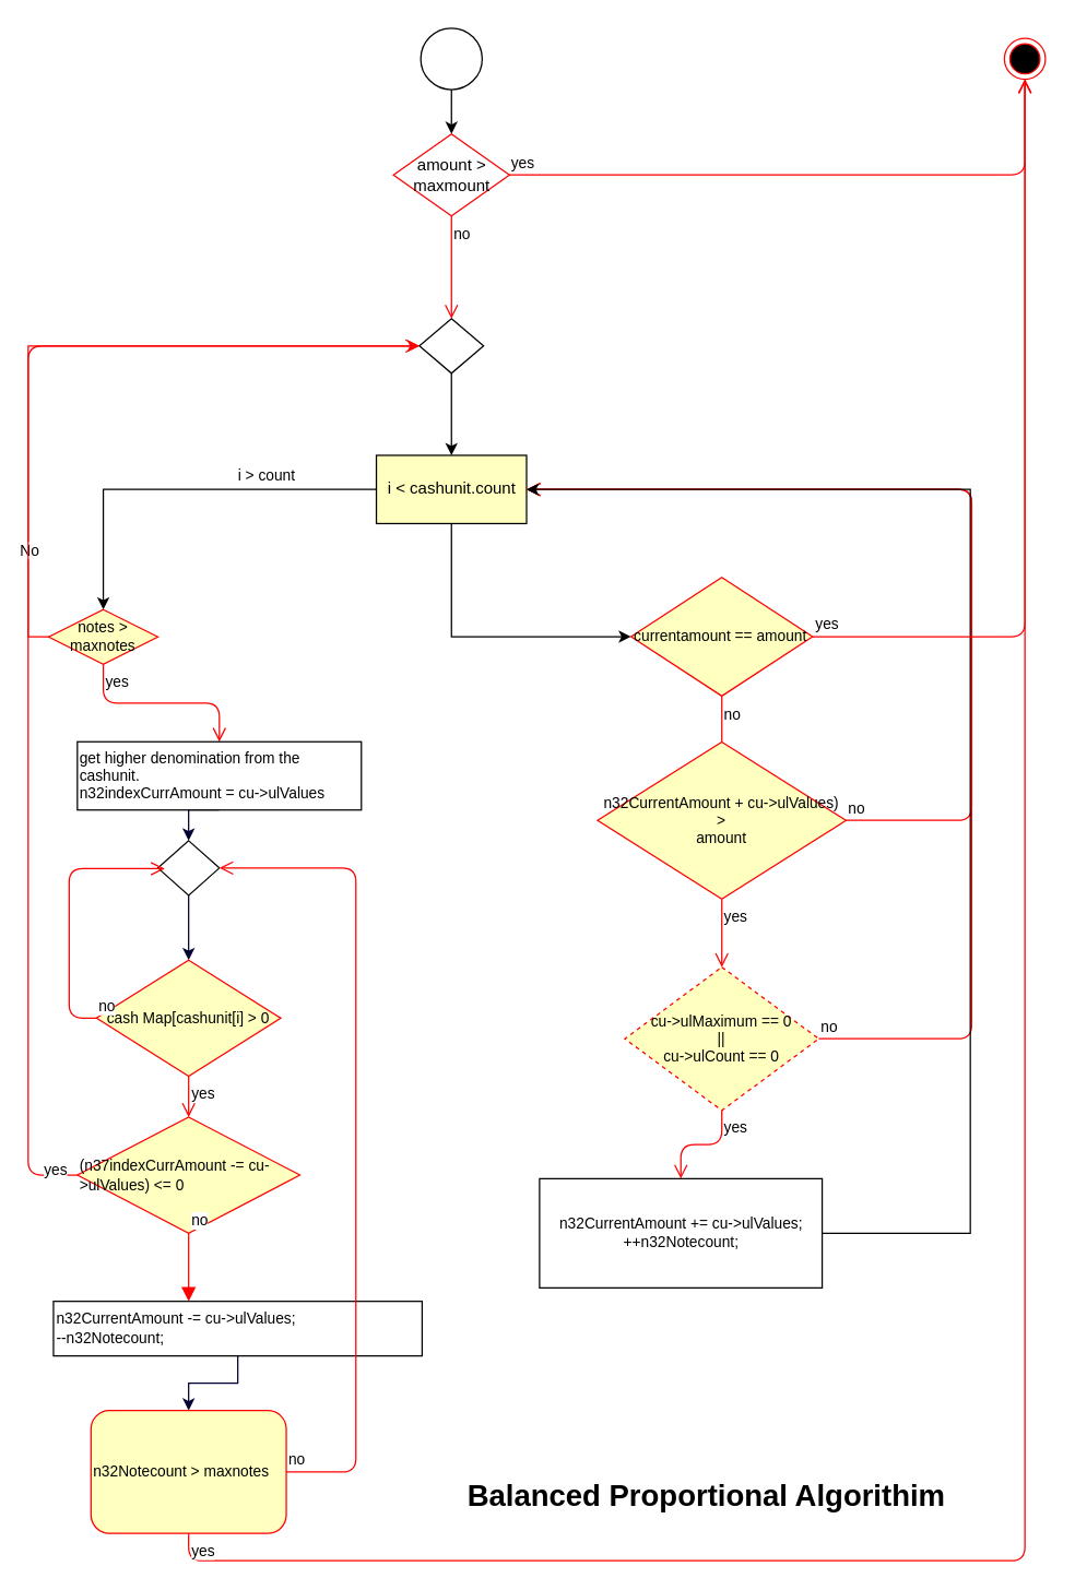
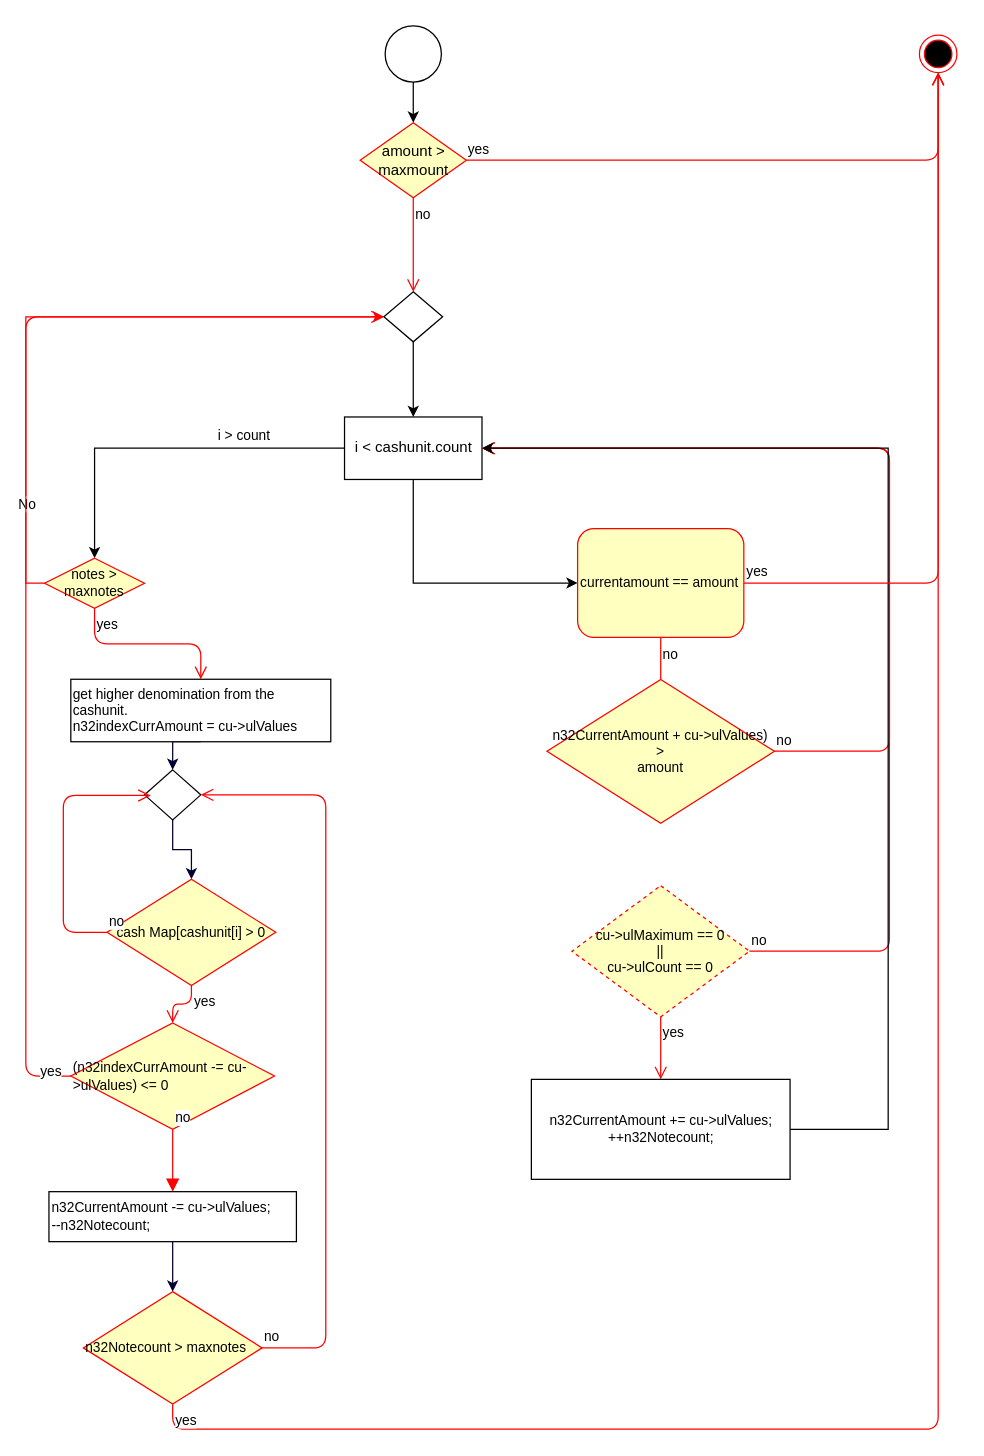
  <mxCell id="0" />
  <mxCell id="1" parent="0" />
  <mxCell id="2" style="edgeStyle=orthogonalEdgeStyle;rounded=0;orthogonalLoop=1;jettySize=auto;html=1;entryX=0.5;entryY=0;entryDx=0;entryDy=0;" edge="1" parent="1" source="3" target="5"><mxGeometry relative="1" as="geometry" /></mxCell>
  <mxCell id="3" value="" style="ellipse;whiteSpace=wrap;html=1;aspect=fixed;" vertex="1" parent="1"><mxGeometry x="307.5" y="20.143" width="45" height="45" as="geometry" /></mxCell>
  <mxCell id="4" value="" style="ellipse;html=1;shape=endState;fillColor=#000000;strokeColor=#ff0000;" vertex="1" parent="1"><mxGeometry x="735" y="27.643" width="30" height="30" as="geometry" /></mxCell>
- <mxCell id="5" value="amount &amp;gt; maxmount" style="rhombus;whiteSpace=wrap;html=1;fillColor=#ffffff;strokeColor=#ff0000;" vertex="1" parent="1"><mxGeometry x="287.5" y="97.643" width="85" height="60" as="geometry" /></mxCell>
+ <mxCell id="5" value="amount &amp;gt; maxmount" style="rhombus;whiteSpace=wrap;html=1;fillColor=#ffffc0;strokeColor=#ff0000;" vertex="1" parent="1"><mxGeometry x="287.5" y="97.643" width="85" height="60" as="geometry" /></mxCell>
  <mxCell id="6" value="yes" style="edgeStyle=orthogonalEdgeStyle;html=1;align=left;verticalAlign=bottom;endArrow=open;endSize=8;strokeColor=#ff0000;entryX=0.5;entryY=1;entryDx=0;entryDy=0;" edge="1" source="5" parent="1" target="4"><mxGeometry x="-1" relative="1" as="geometry"><mxPoint x="445" y="157.643" as="targetPoint" /></mxGeometry></mxCell>
  <mxCell id="7" value="no" style="edgeStyle=orthogonalEdgeStyle;html=1;align=left;verticalAlign=top;endArrow=open;endSize=8;strokeColor=#ff0000;entryX=0.5;entryY=0;entryDx=0;entryDy=0;" edge="1" source="5" parent="1" target="24"><mxGeometry x="-1" relative="1" as="geometry"><mxPoint x="330" y="223" as="targetPoint" /></mxGeometry></mxCell>
  <mxCell id="8" style="edgeStyle=orthogonalEdgeStyle;rounded=0;orthogonalLoop=1;jettySize=auto;html=1;entryX=0;entryY=0.5;entryDx=0;entryDy=0;exitX=0.5;exitY=1;exitDx=0;exitDy=0;" edge="1" parent="1" source="10" target="41"><mxGeometry relative="1" as="geometry"><mxPoint x="546" y="383.143" as="sourcePoint" /><Array as="points"><mxPoint x="330" y="466" /></Array></mxGeometry></mxCell>
  <mxCell id="9" style="edgeStyle=orthogonalEdgeStyle;rounded=0;orthogonalLoop=1;jettySize=auto;html=1;entryX=0.5;entryY=0;entryDx=0;entryDy=0;fontSize=11;" edge="1" parent="1" source="10" target="21"><mxGeometry relative="1" as="geometry" /></mxCell>
- <mxCell id="10" value="i &amp;lt; cashunit.count" style="html=1;fillColor=#ffffc0;" vertex="1" parent="1"><mxGeometry x="275" y="333.143" width="110" height="50" as="geometry" /></mxCell>
+ <mxCell id="10" value="i &amp;lt; cashunit.count" style="html=1;" vertex="1" parent="1"><mxGeometry x="275" y="333.143" width="110" height="50" as="geometry" /></mxCell>
  <mxCell id="11" value="n32CurrentAmount + cu-&amp;gt;ulValues) &lt;br&gt;&amp;gt; &lt;br&gt;amount" style="rhombus;html=1;fillColor=#ffffc0;strokeColor=#ff0000;fontSize=11;whiteSpace=wrap;" vertex="1" parent="1"><mxGeometry x="437" y="543.143" width="182" height="115" as="geometry" /></mxCell>
  <mxCell id="12" value="no" style="edgeStyle=orthogonalEdgeStyle;html=1;align=left;verticalAlign=bottom;endArrow=open;endSize=8;strokeColor=#ff0000;entryX=1;entryY=0.5;entryDx=0;entryDy=0;" edge="1" source="11" parent="1" target="10"><mxGeometry x="-1" relative="1" as="geometry"><mxPoint x="330" y="383" as="targetPoint" /><Array as="points"><mxPoint x="711" y="601" /><mxPoint x="711" y="358" /></Array></mxGeometry></mxCell>
- <mxCell id="13" value="yes" style="edgeStyle=orthogonalEdgeStyle;html=1;align=left;verticalAlign=top;endArrow=open;endSize=8;strokeColor=#ff0000;entryX=0.5;entryY=0;entryDx=0;entryDy=0;" edge="1" source="11" parent="1" target="14"><mxGeometry x="-1" relative="1" as="geometry"><mxPoint x="534" y="703.143" as="targetPoint" /></mxGeometry></mxCell>
  <mxCell id="14" value="cu-&amp;gt;ulMaximum == 0 &lt;br&gt;|| &lt;br&gt;cu-&amp;gt;ulCount == 0" style="rhombus;whiteSpace=wrap;html=1;fillColor=#ffffc0;strokeColor=#ff0000;fontSize=11;dashed=1;" vertex="1" parent="1"><mxGeometry x="457" y="708.143" width="142" height="105" as="geometry" /></mxCell>
  <mxCell id="15" value="no" style="edgeStyle=orthogonalEdgeStyle;html=1;align=left;verticalAlign=bottom;endArrow=open;endSize=8;strokeColor=#ff0000;fontSize=11;entryX=1;entryY=0.5;entryDx=0;entryDy=0;" edge="1" source="14" parent="1" target="10"><mxGeometry x="-1" relative="1" as="geometry"><mxPoint x="601" y="383.143" as="targetPoint" /><Array as="points"><mxPoint x="711" y="656" /><mxPoint x="711" y="358" /><mxPoint x="528" y="358" /></Array></mxGeometry></mxCell>
  <mxCell id="16" value="yes" style="edgeStyle=orthogonalEdgeStyle;html=1;align=left;verticalAlign=top;endArrow=open;endSize=8;strokeColor=#ff0000;fontSize=11;entryX=0.5;entryY=0;entryDx=0;entryDy=0;" edge="1" source="14" parent="1" target="18"><mxGeometry x="-1" relative="1" as="geometry"><mxPoint x="547" y="983.143" as="targetPoint" /></mxGeometry></mxCell>
  <mxCell id="17" style="edgeStyle=orthogonalEdgeStyle;rounded=0;orthogonalLoop=1;jettySize=auto;html=1;fontSize=11;entryX=1;entryY=0.5;entryDx=0;entryDy=0;" edge="1" parent="1" source="18" target="10"><mxGeometry relative="1" as="geometry"><mxPoint x="385" y="353.143" as="targetPoint" /><Array as="points"><mxPoint x="710" y="798" /><mxPoint x="710" y="358" /><mxPoint x="490" y="358" /></Array></mxGeometry></mxCell>
- <mxCell id="18" value="&lt;div&gt;n32CurrentAmount += cu-&amp;gt;ulValues;&lt;/div&gt;&lt;div&gt;++n32Notecount;&lt;/div&gt;" style="html=1;fontSize=11;" vertex="1" parent="1"><mxGeometry x="394.5" y="863.143" width="207" height="80" as="geometry" /></mxCell>
+ <mxCell id="18" value="&lt;div&gt;n32CurrentAmount += cu-&amp;gt;ulValues;&lt;/div&gt;&lt;div&gt;++n32Notecount;&lt;/div&gt;" style="html=1;fontSize=11;" vertex="1" parent="1"><mxGeometry x="424.5" y="863.143" width="207" height="80" as="geometry" /></mxCell>
  <mxCell id="19" style="edgeStyle=orthogonalEdgeStyle;rounded=0;orthogonalLoop=1;jettySize=auto;html=1;entryX=0;entryY=0.5;entryDx=0;entryDy=0;fontSize=11;fillColor=#e51400;strokeColor=#FF0000;" edge="1" parent="1" source="21" target="24"><mxGeometry relative="1" as="geometry"><Array as="points"><mxPoint x="20" y="466" /><mxPoint x="20" y="253" /></Array></mxGeometry></mxCell>
  <mxCell id="20" value="No" style="text;html=1;resizable=0;points=[];align=center;verticalAlign=middle;labelBackgroundColor=#ffffff;fontSize=11;" vertex="1" connectable="0" parent="19"><mxGeometry x="-0.692" relative="1" as="geometry"><mxPoint as="offset" /></mxGeometry></mxCell>
  <mxCell id="21" value="notes &amp;gt; maxnotes" style="rhombus;whiteSpace=wrap;html=1;fillColor=#ffffc0;strokeColor=#ff0000;fontSize=11;" vertex="1" parent="1"><mxGeometry x="35" y="446.143" width="80" height="40" as="geometry" /></mxCell>
  <mxCell id="22" value="yes" style="edgeStyle=orthogonalEdgeStyle;html=1;align=left;verticalAlign=top;endArrow=open;endSize=8;strokeColor=#ff0000;fontSize=11;entryX=0.5;entryY=0;entryDx=0;entryDy=0;" edge="1" source="21" parent="1" target="29"><mxGeometry x="-1" relative="1" as="geometry"><mxPoint x="75" y="546.143" as="targetPoint" /></mxGeometry></mxCell>
  <mxCell id="23" style="edgeStyle=orthogonalEdgeStyle;rounded=0;orthogonalLoop=1;jettySize=auto;html=1;entryX=0.5;entryY=0;entryDx=0;entryDy=0;fontSize=11;" edge="1" parent="1" source="24" target="10"><mxGeometry relative="1" as="geometry" /></mxCell>
  <mxCell id="24" value="" style="rhombus;whiteSpace=wrap;html=1;fontSize=11;" vertex="1" parent="1"><mxGeometry x="306.5" y="233" width="47" height="40" as="geometry" /></mxCell>
  <mxCell id="25" style="edgeStyle=orthogonalEdgeStyle;rounded=0;orthogonalLoop=1;jettySize=auto;html=1;exitX=0.5;exitY=1;exitDx=0;exitDy=0;entryX=0.5;entryY=0;entryDx=0;entryDy=0;strokeColor=#000033;fontSize=11;" edge="1" parent="1" source="26" target="30"><mxGeometry relative="1" as="geometry" /></mxCell>
  <mxCell id="26" value="" style="rhombus;whiteSpace=wrap;html=1;fontSize=11;" vertex="1" parent="1"><mxGeometry x="115" y="615.5" width="45" height="40" as="geometry" /></mxCell>
  <mxCell id="27" value="i &amp;gt; count" style="text;html=1;strokeColor=none;fillColor=none;align=center;verticalAlign=middle;whiteSpace=wrap;rounded=0;fontSize=11;" vertex="1" parent="1"><mxGeometry x="160" y="343" width="70" height="10" as="geometry" /></mxCell>
  <mxCell id="28" style="edgeStyle=orthogonalEdgeStyle;rounded=0;orthogonalLoop=1;jettySize=auto;html=1;exitX=0.5;exitY=1;exitDx=0;exitDy=0;entryX=0.5;entryY=0;entryDx=0;entryDy=0;strokeColor=#000033;fontSize=11;" edge="1" parent="1" source="29" target="26"><mxGeometry relative="1" as="geometry" /></mxCell>
  <mxCell id="29" value="get higher denomination from the cashunit.&lt;br&gt;n32indexCurrAmount = cu-&amp;gt;ulValues&lt;br&gt;" style="rounded=0;whiteSpace=wrap;html=1;fontSize=11;align=left;" vertex="1" parent="1"><mxGeometry x="56" y="543" width="208" height="50" as="geometry" /></mxCell>
- <mxCell id="30" value="cash Map[cashunit[i] &amp;gt; 0" style="rhombus;whiteSpace=wrap;html=1;fillColor=#ffffc0;strokeColor=#ff0000;fontSize=11;" vertex="1" parent="1"><mxGeometry x="70" y="703" width="135" height="85" as="geometry" /></mxCell>
+ <mxCell id="30" value="cash Map[cashunit[i] &amp;gt; 0" style="rhombus;whiteSpace=wrap;html=1;fillColor=#ffffc0;strokeColor=#ff0000;fontSize=11;" vertex="1" parent="1"><mxGeometry x="85" y="703" width="135" height="85" as="geometry" /></mxCell>
  <mxCell id="31" value="no" style="edgeStyle=orthogonalEdgeStyle;html=1;align=left;verticalAlign=bottom;endArrow=open;endSize=8;strokeColor=#ff0000;fontSize=11;" edge="1" source="30" parent="1"><mxGeometry x="-1" relative="1" as="geometry"><mxPoint x="120" y="636" as="targetPoint" /><Array as="points"><mxPoint x="50" y="746" /><mxPoint x="50" y="636" /></Array></mxGeometry></mxCell>
  <mxCell id="32" value="yes" style="edgeStyle=orthogonalEdgeStyle;html=1;align=left;verticalAlign=top;endArrow=open;endSize=8;strokeColor=#ff0000;fontSize=11;entryX=0.5;entryY=0;entryDx=0;entryDy=0;" edge="1" source="30" parent="1" target="33"><mxGeometry x="-1" relative="1" as="geometry"><mxPoint x="96" y="813" as="targetPoint" /></mxGeometry></mxCell>
- <mxCell id="33" value="(n37indexCurrAmount -= cu-&amp;gt;ulValues) &amp;lt;= 0" style="rhombus;whiteSpace=wrap;html=1;fillColor=#ffffc0;strokeColor=#ff0000;fontSize=11;align=left;" vertex="1" parent="1"><mxGeometry x="56" y="818" width="163" height="85" as="geometry" /></mxCell>
+ <mxCell id="33" value="(n32indexCurrAmount -= cu-&amp;gt;ulValues) &amp;lt;= 0" style="rhombus;whiteSpace=wrap;html=1;fillColor=#ffffc0;strokeColor=#ff0000;fontSize=11;align=left;" vertex="1" parent="1"><mxGeometry x="56" y="818" width="163" height="85" as="geometry" /></mxCell>
  <mxCell id="34" value="no" style="edgeStyle=orthogonalEdgeStyle;html=1;align=left;verticalAlign=bottom;endArrow=block;endSize=8;strokeColor=#ff0000;fontSize=11;" edge="1" source="33" parent="1" target="37"><mxGeometry x="-1" relative="1" as="geometry"><mxPoint x="265" y="843" as="targetPoint" /><Array as="points"><mxPoint x="137" y="903" /><mxPoint x="137" y="903" /></Array></mxGeometry></mxCell>
  <mxCell id="35" value="yes" style="edgeStyle=orthogonalEdgeStyle;html=1;align=left;verticalAlign=top;endArrow=open;endSize=8;strokeColor=#ff0000;fontSize=11;entryX=0;entryY=0.5;entryDx=0;entryDy=0;" edge="1" source="33" parent="1" target="24"><mxGeometry x="-0.944" y="-17" relative="1" as="geometry"><mxPoint x="125" y="923" as="targetPoint" /><Array as="points"><mxPoint x="20" y="861" /><mxPoint x="20" y="253" /></Array><mxPoint as="offset" /></mxGeometry></mxCell>
  <mxCell id="36" style="edgeStyle=orthogonalEdgeStyle;rounded=0;orthogonalLoop=1;jettySize=auto;html=1;exitX=0.5;exitY=1;exitDx=0;exitDy=0;entryX=0.5;entryY=0;entryDx=0;entryDy=0;strokeColor=#000033;fontSize=11;" edge="1" parent="1" source="37" target="38"><mxGeometry relative="1" as="geometry" /></mxCell>
- <mxCell id="37" value="&lt;div&gt;n32CurrentAmount -= cu-&amp;gt;ulValues;&lt;/div&gt;&lt;div&gt;--n32Notecount;&lt;/div&gt;" style="html=1;fontSize=11;align=left;" vertex="1" parent="1"><mxGeometry x="38.5" y="953" width="270" height="40" as="geometry" /></mxCell>
- <mxCell id="38" value="n32Notecount &amp;gt; maxnotes" style="whiteSpace=wrap;html=1;fillColor=#ffffc0;strokeColor=#ff0000;fontSize=11;align=left;rounded=1;" vertex="1" parent="1"><mxGeometry x="66" y="1033" width="143" height="90" as="geometry" /></mxCell>
+ <mxCell id="37" value="&lt;div&gt;n32CurrentAmount -= cu-&amp;gt;ulValues;&lt;/div&gt;&lt;div&gt;--n32Notecount;&lt;/div&gt;" style="html=1;fontSize=11;align=left;" vertex="1" parent="1"><mxGeometry x="38.5" y="953" width="198" height="40" as="geometry" /></mxCell>
+ <mxCell id="38" value="n32Notecount &amp;gt; maxnotes" style="rhombus;whiteSpace=wrap;html=1;fillColor=#ffffc0;strokeColor=#ff0000;fontSize=11;align=left;" vertex="1" parent="1"><mxGeometry x="66" y="1033" width="143" height="90" as="geometry" /></mxCell>
  <mxCell id="39" value="no" style="edgeStyle=orthogonalEdgeStyle;html=1;align=left;verticalAlign=bottom;endArrow=open;endSize=8;strokeColor=#ff0000;fontSize=11;entryX=1;entryY=0.5;entryDx=0;entryDy=0;" edge="1" source="38" parent="1" target="26"><mxGeometry x="-1" relative="1" as="geometry"><mxPoint x="228" y="1073" as="targetPoint" /><Array as="points"><mxPoint x="260" y="1078" /><mxPoint x="260" y="636" /></Array></mxGeometry></mxCell>
  <mxCell id="40" value="yes" style="edgeStyle=orthogonalEdgeStyle;html=1;align=left;verticalAlign=top;endArrow=open;endSize=8;strokeColor=#ff0000;fontSize=11;entryX=0.5;entryY=1;entryDx=0;entryDy=0;" edge="1" source="38" parent="1" target="4"><mxGeometry x="-1" relative="1" as="geometry"><mxPoint x="780" y="903" as="targetPoint" /><Array as="points"><mxPoint x="137" y="1143" /><mxPoint x="750" y="1143" /></Array></mxGeometry></mxCell>
- <mxCell id="41" value="currentamount == amount" style="rhombus;whiteSpace=wrap;html=1;fillColor=#ffffc0;strokeColor=#ff0000;fontSize=11;align=left;" vertex="1" parent="1"><mxGeometry x="461.5" y="422.5" width="133" height="87" as="geometry" /></mxCell>
+ <mxCell id="41" value="currentamount == amount" style="whiteSpace=wrap;html=1;fillColor=#ffffc0;strokeColor=#ff0000;fontSize=11;align=left;rounded=1;" vertex="1" parent="1"><mxGeometry x="461.5" y="422.5" width="133" height="87" as="geometry" /></mxCell>
  <mxCell id="42" value="yes" style="edgeStyle=orthogonalEdgeStyle;html=1;align=left;verticalAlign=bottom;endArrow=open;endSize=8;strokeColor=#ff0000;fontSize=11;" edge="1" source="41" parent="1" target="4"><mxGeometry x="-1" relative="1" as="geometry"><mxPoint x="637" y="406" as="targetPoint" /></mxGeometry></mxCell>
  <mxCell id="43" value="no" style="edgeStyle=orthogonalEdgeStyle;html=1;align=left;verticalAlign=top;endArrow=none;endSize=8;strokeColor=#ff0000;fontSize=11;" edge="1" source="41" parent="1" target="11"><mxGeometry x="-1" relative="1" as="geometry"><mxPoint x="497" y="486" as="targetPoint" /></mxGeometry></mxCell>
- <mxCell id="44" value="&lt;h1&gt;Balanced Proportional Algorithim&lt;/h1&gt;" style="text;html=1;strokeColor=none;fillColor=none;spacing=5;spacingTop=-20;whiteSpace=wrap;overflow=hidden;rounded=0;fontSize=11;align=left;" vertex="1" parent="1"><mxGeometry x="337" y="1078" width="382" height="40" as="geometry" /></mxCell>
